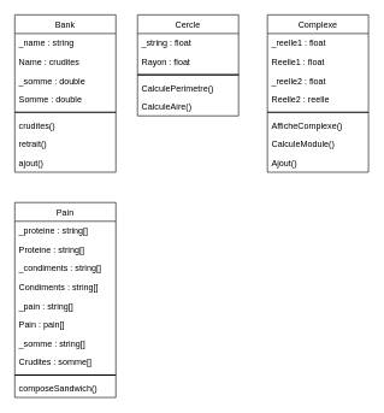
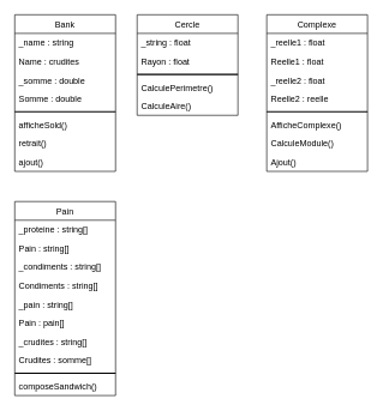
  <mxCell id="0" />
  <mxCell id="1" parent="0" />
  <mxCell id="2" value="Bank" style="swimlane;fontStyle=0;childLayout=stackLayout;horizontal=1;startSize=26;fillColor=none;horizontalStack=0;resizeParent=1;resizeParentMax=0;resizeLast=0;collapsible=1;marginBottom=0;" vertex="1" parent="1"><mxGeometry x="20" y="20" width="140" height="218" as="geometry" /></mxCell>
  <mxCell id="3" value="_name : string" style="text;strokeColor=none;fillColor=none;align=left;verticalAlign=top;spacingLeft=4;spacingRight=4;overflow=hidden;rotatable=0;points=[[0,0.5],[1,0.5]];portConstraint=eastwest;" vertex="1" parent="2"><mxGeometry y="26" width="140" height="26" as="geometry" /></mxCell>
  <mxCell id="4" value="Name : crudites" style="text;strokeColor=none;fillColor=none;align=left;verticalAlign=top;spacingLeft=4;spacingRight=4;overflow=hidden;rotatable=0;points=[[0,0.5],[1,0.5]];portConstraint=eastwest;" vertex="1" parent="2"><mxGeometry y="52" width="140" height="26" as="geometry" /></mxCell>
  <mxCell id="5" value="_somme : double" style="text;strokeColor=none;fillColor=none;align=left;verticalAlign=top;spacingLeft=4;spacingRight=4;overflow=hidden;rotatable=0;points=[[0,0.5],[1,0.5]];portConstraint=eastwest;" vertex="1" parent="2"><mxGeometry y="78" width="140" height="26" as="geometry" /></mxCell>
  <mxCell id="6" value="Somme : double" style="text;strokeColor=none;fillColor=none;align=left;verticalAlign=top;spacingLeft=4;spacingRight=4;overflow=hidden;rotatable=0;points=[[0,0.5],[1,0.5]];portConstraint=eastwest;" vertex="1" parent="2"><mxGeometry y="104" width="140" height="26" as="geometry" /></mxCell>
  <mxCell id="7" value="" style="line;strokeWidth=2;html=1;strokeColor=default;" vertex="1" parent="2"><mxGeometry y="130" width="140" height="10" as="geometry" /></mxCell>
- <mxCell id="8" value="crudites()" style="text;strokeColor=none;fillColor=none;align=left;verticalAlign=top;spacingLeft=4;spacingRight=4;overflow=hidden;rotatable=0;points=[[0,0.5],[1,0.5]];portConstraint=eastwest;" vertex="1" parent="2"><mxGeometry y="140" width="140" height="26" as="geometry" /></mxCell>
+ <mxCell id="8" value="afficheSold()" style="text;strokeColor=none;fillColor=none;align=left;verticalAlign=top;spacingLeft=4;spacingRight=4;overflow=hidden;rotatable=0;points=[[0,0.5],[1,0.5]];portConstraint=eastwest;" vertex="1" parent="2"><mxGeometry y="140" width="140" height="26" as="geometry" /></mxCell>
  <mxCell id="9" value="retrait()" style="text;strokeColor=none;fillColor=none;align=left;verticalAlign=top;spacingLeft=4;spacingRight=4;overflow=hidden;rotatable=0;points=[[0,0.5],[1,0.5]];portConstraint=eastwest;" vertex="1" parent="2"><mxGeometry y="166" width="140" height="26" as="geometry" /></mxCell>
  <mxCell id="10" value="ajout()" style="text;strokeColor=none;fillColor=none;align=left;verticalAlign=top;spacingLeft=4;spacingRight=4;overflow=hidden;rotatable=0;points=[[0,0.5],[1,0.5]];portConstraint=eastwest;" vertex="1" parent="2"><mxGeometry y="192" width="140" height="26" as="geometry" /></mxCell>
  <mxCell id="11" value="Cercle" style="swimlane;fontStyle=0;childLayout=stackLayout;horizontal=1;startSize=26;fillColor=none;horizontalStack=0;resizeParent=1;resizeParentMax=0;resizeLast=0;collapsible=1;marginBottom=0;" vertex="1" parent="1"><mxGeometry x="190" y="20" width="140" height="140" as="geometry" /></mxCell>
  <mxCell id="12" value="_string : float" style="text;strokeColor=none;fillColor=none;align=left;verticalAlign=top;spacingLeft=4;spacingRight=4;overflow=hidden;rotatable=0;points=[[0,0.5],[1,0.5]];portConstraint=eastwest;" vertex="1" parent="11"><mxGeometry y="26" width="140" height="26" as="geometry" /></mxCell>
  <mxCell id="13" value="Rayon : float" style="text;strokeColor=none;fillColor=none;align=left;verticalAlign=top;spacingLeft=4;spacingRight=4;overflow=hidden;rotatable=0;points=[[0,0.5],[1,0.5]];portConstraint=eastwest;" vertex="1" parent="11"><mxGeometry y="52" width="140" height="26" as="geometry" /></mxCell>
  <mxCell id="14" value="" style="line;strokeWidth=2;html=1;strokeColor=default;" vertex="1" parent="11"><mxGeometry y="78" width="140" height="10" as="geometry" /></mxCell>
  <mxCell id="15" value="CalculePerimetre()" style="text;strokeColor=none;fillColor=none;align=left;verticalAlign=top;spacingLeft=4;spacingRight=4;overflow=hidden;rotatable=0;points=[[0,0.5],[1,0.5]];portConstraint=eastwest;" vertex="1" parent="11"><mxGeometry y="88" width="140" height="26" as="geometry" /></mxCell>
  <mxCell id="16" value="CalculeAire()" style="text;strokeColor=none;fillColor=none;align=left;verticalAlign=top;spacingLeft=4;spacingRight=4;overflow=hidden;rotatable=0;points=[[0,0.5],[1,0.5]];portConstraint=eastwest;" vertex="1" parent="11"><mxGeometry y="114" width="140" height="26" as="geometry" /></mxCell>
  <mxCell id="17" value="Complexe" style="swimlane;fontStyle=0;childLayout=stackLayout;horizontal=1;startSize=26;fillColor=none;horizontalStack=0;resizeParent=1;resizeParentMax=0;resizeLast=0;collapsible=1;marginBottom=0;" vertex="1" parent="1"><mxGeometry x="370" y="20" width="140" height="218" as="geometry" /></mxCell>
  <mxCell id="18" value="_reelle1 : float" style="text;strokeColor=none;fillColor=none;align=left;verticalAlign=top;spacingLeft=4;spacingRight=4;overflow=hidden;rotatable=0;points=[[0,0.5],[1,0.5]];portConstraint=eastwest;" vertex="1" parent="17"><mxGeometry y="26" width="140" height="26" as="geometry" /></mxCell>
  <mxCell id="19" value="Reelle1 : float" style="text;strokeColor=none;fillColor=none;align=left;verticalAlign=top;spacingLeft=4;spacingRight=4;overflow=hidden;rotatable=0;points=[[0,0.5],[1,0.5]];portConstraint=eastwest;" vertex="1" parent="17"><mxGeometry y="52" width="140" height="26" as="geometry" /></mxCell>
  <mxCell id="20" value="_reelle2 : float" style="text;strokeColor=none;fillColor=none;align=left;verticalAlign=top;spacingLeft=4;spacingRight=4;overflow=hidden;rotatable=0;points=[[0,0.5],[1,0.5]];portConstraint=eastwest;" vertex="1" parent="17"><mxGeometry y="78" width="140" height="26" as="geometry" /></mxCell>
  <mxCell id="21" value="Reelle2 : reelle" style="text;strokeColor=none;fillColor=none;align=left;verticalAlign=top;spacingLeft=4;spacingRight=4;overflow=hidden;rotatable=0;points=[[0,0.5],[1,0.5]];portConstraint=eastwest;" vertex="1" parent="17"><mxGeometry y="104" width="140" height="26" as="geometry" /></mxCell>
  <mxCell id="22" value="" style="line;strokeWidth=2;html=1;strokeColor=default;" vertex="1" parent="17"><mxGeometry y="130" width="140" height="10" as="geometry" /></mxCell>
  <mxCell id="23" value="AfficheComplexe()" style="text;strokeColor=none;fillColor=none;align=left;verticalAlign=top;spacingLeft=4;spacingRight=4;overflow=hidden;rotatable=0;points=[[0,0.5],[1,0.5]];portConstraint=eastwest;" vertex="1" parent="17"><mxGeometry y="140" width="140" height="26" as="geometry" /></mxCell>
  <mxCell id="24" value="CalculeModule()" style="text;strokeColor=none;fillColor=none;align=left;verticalAlign=top;spacingLeft=4;spacingRight=4;overflow=hidden;rotatable=0;points=[[0,0.5],[1,0.5]];portConstraint=eastwest;" vertex="1" parent="17"><mxGeometry y="166" width="140" height="26" as="geometry" /></mxCell>
  <mxCell id="25" value="Ajout()" style="text;strokeColor=none;fillColor=none;align=left;verticalAlign=top;spacingLeft=4;spacingRight=4;overflow=hidden;rotatable=0;points=[[0,0.5],[1,0.5]];portConstraint=eastwest;" vertex="1" parent="17"><mxGeometry y="192" width="140" height="26" as="geometry" /></mxCell>
  <mxCell id="26" value="Pain" style="swimlane;fontStyle=0;childLayout=stackLayout;horizontal=1;startSize=26;fillColor=none;horizontalStack=0;resizeParent=1;resizeParentMax=0;resizeLast=0;collapsible=1;marginBottom=0;" vertex="1" parent="1"><mxGeometry x="20" y="280" width="140" height="270" as="geometry" /></mxCell>
  <mxCell id="27" value="_proteine : string[]" style="text;strokeColor=none;fillColor=none;align=left;verticalAlign=top;spacingLeft=4;spacingRight=4;overflow=hidden;rotatable=0;points=[[0,0.5],[1,0.5]];portConstraint=eastwest;" vertex="1" parent="26"><mxGeometry y="26" width="140" height="26" as="geometry" /></mxCell>
- <mxCell id="28" value="Proteine : string[]" style="text;strokeColor=none;fillColor=none;align=left;verticalAlign=top;spacingLeft=4;spacingRight=4;overflow=hidden;rotatable=0;points=[[0,0.5],[1,0.5]];portConstraint=eastwest;" vertex="1" parent="26"><mxGeometry y="52" width="140" height="26" as="geometry" /></mxCell>
+ <mxCell id="28" value="Pain : string[]" style="text;strokeColor=none;fillColor=none;align=left;verticalAlign=top;spacingLeft=4;spacingRight=4;overflow=hidden;rotatable=0;points=[[0,0.5],[1,0.5]];portConstraint=eastwest;" vertex="1" parent="26"><mxGeometry y="52" width="140" height="26" as="geometry" /></mxCell>
  <mxCell id="29" value="_condiments : string[]" style="text;strokeColor=none;fillColor=none;align=left;verticalAlign=top;spacingLeft=4;spacingRight=4;overflow=hidden;rotatable=0;points=[[0,0.5],[1,0.5]];portConstraint=eastwest;" vertex="1" parent="26"><mxGeometry y="78" width="140" height="26" as="geometry" /></mxCell>
  <mxCell id="30" value="Condiments : string[]" style="text;strokeColor=none;fillColor=none;align=left;verticalAlign=top;spacingLeft=4;spacingRight=4;overflow=hidden;rotatable=0;points=[[0,0.5],[1,0.5]];portConstraint=eastwest;" vertex="1" parent="26"><mxGeometry y="104" width="140" height="26" as="geometry" /></mxCell>
  <mxCell id="31" value="_pain : string[]" style="text;strokeColor=none;fillColor=none;align=left;verticalAlign=top;spacingLeft=4;spacingRight=4;overflow=hidden;rotatable=0;points=[[0,0.5],[1,0.5]];portConstraint=eastwest;" vertex="1" parent="26"><mxGeometry y="130" width="140" height="26" as="geometry" /></mxCell>
  <mxCell id="32" value="Pain : pain[]" style="text;strokeColor=none;fillColor=none;align=left;verticalAlign=top;spacingLeft=4;spacingRight=4;overflow=hidden;rotatable=0;points=[[0,0.5],[1,0.5]];portConstraint=eastwest;" vertex="1" parent="26"><mxGeometry y="156" width="140" height="26" as="geometry" /></mxCell>
- <mxCell id="33" value="_somme : string[]" style="text;strokeColor=none;fillColor=none;align=left;verticalAlign=top;spacingLeft=4;spacingRight=4;overflow=hidden;rotatable=0;points=[[0,0.5],[1,0.5]];portConstraint=eastwest;" vertex="1" parent="26"><mxGeometry y="182" width="140" height="26" as="geometry" /></mxCell>
+ <mxCell id="33" value="_crudites : string[]" style="text;strokeColor=none;fillColor=none;align=left;verticalAlign=top;spacingLeft=4;spacingRight=4;overflow=hidden;rotatable=0;points=[[0,0.5],[1,0.5]];portConstraint=eastwest;" vertex="1" parent="26"><mxGeometry y="182" width="140" height="26" as="geometry" /></mxCell>
  <mxCell id="34" value="Crudites : somme[]" style="text;strokeColor=none;fillColor=none;align=left;verticalAlign=top;spacingLeft=4;spacingRight=4;overflow=hidden;rotatable=0;points=[[0,0.5],[1,0.5]];portConstraint=eastwest;" vertex="1" parent="26"><mxGeometry y="208" width="140" height="26" as="geometry" /></mxCell>
  <mxCell id="35" value="" style="line;strokeWidth=2;html=1;strokeColor=default;" vertex="1" parent="26"><mxGeometry y="234" width="140" height="10" as="geometry" /></mxCell>
  <mxCell id="36" value="composeSandwich()" style="text;strokeColor=none;fillColor=none;align=left;verticalAlign=top;spacingLeft=4;spacingRight=4;overflow=hidden;rotatable=0;points=[[0,0.5],[1,0.5]];portConstraint=eastwest;" vertex="1" parent="26"><mxGeometry y="244" width="140" height="26" as="geometry" /></mxCell>
